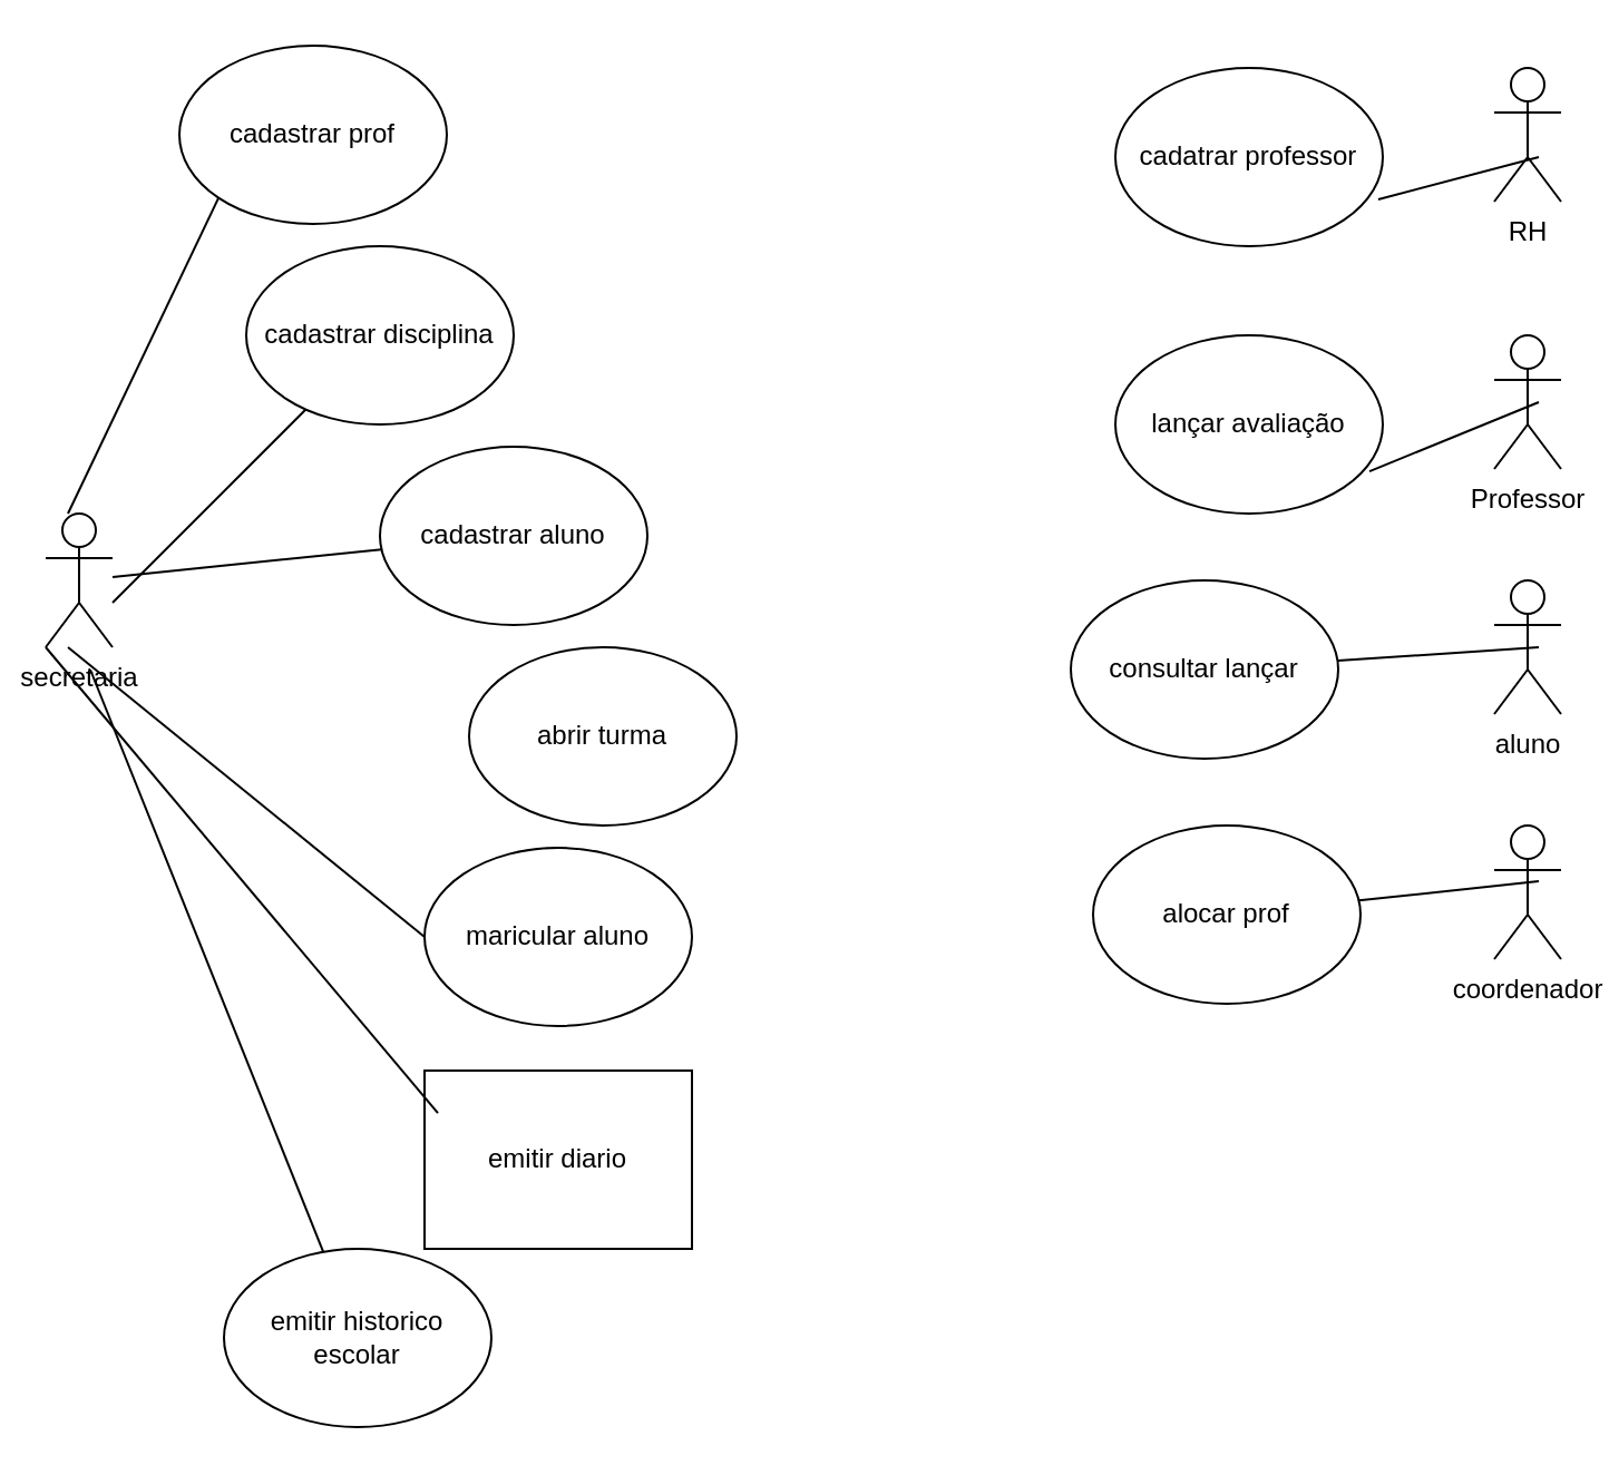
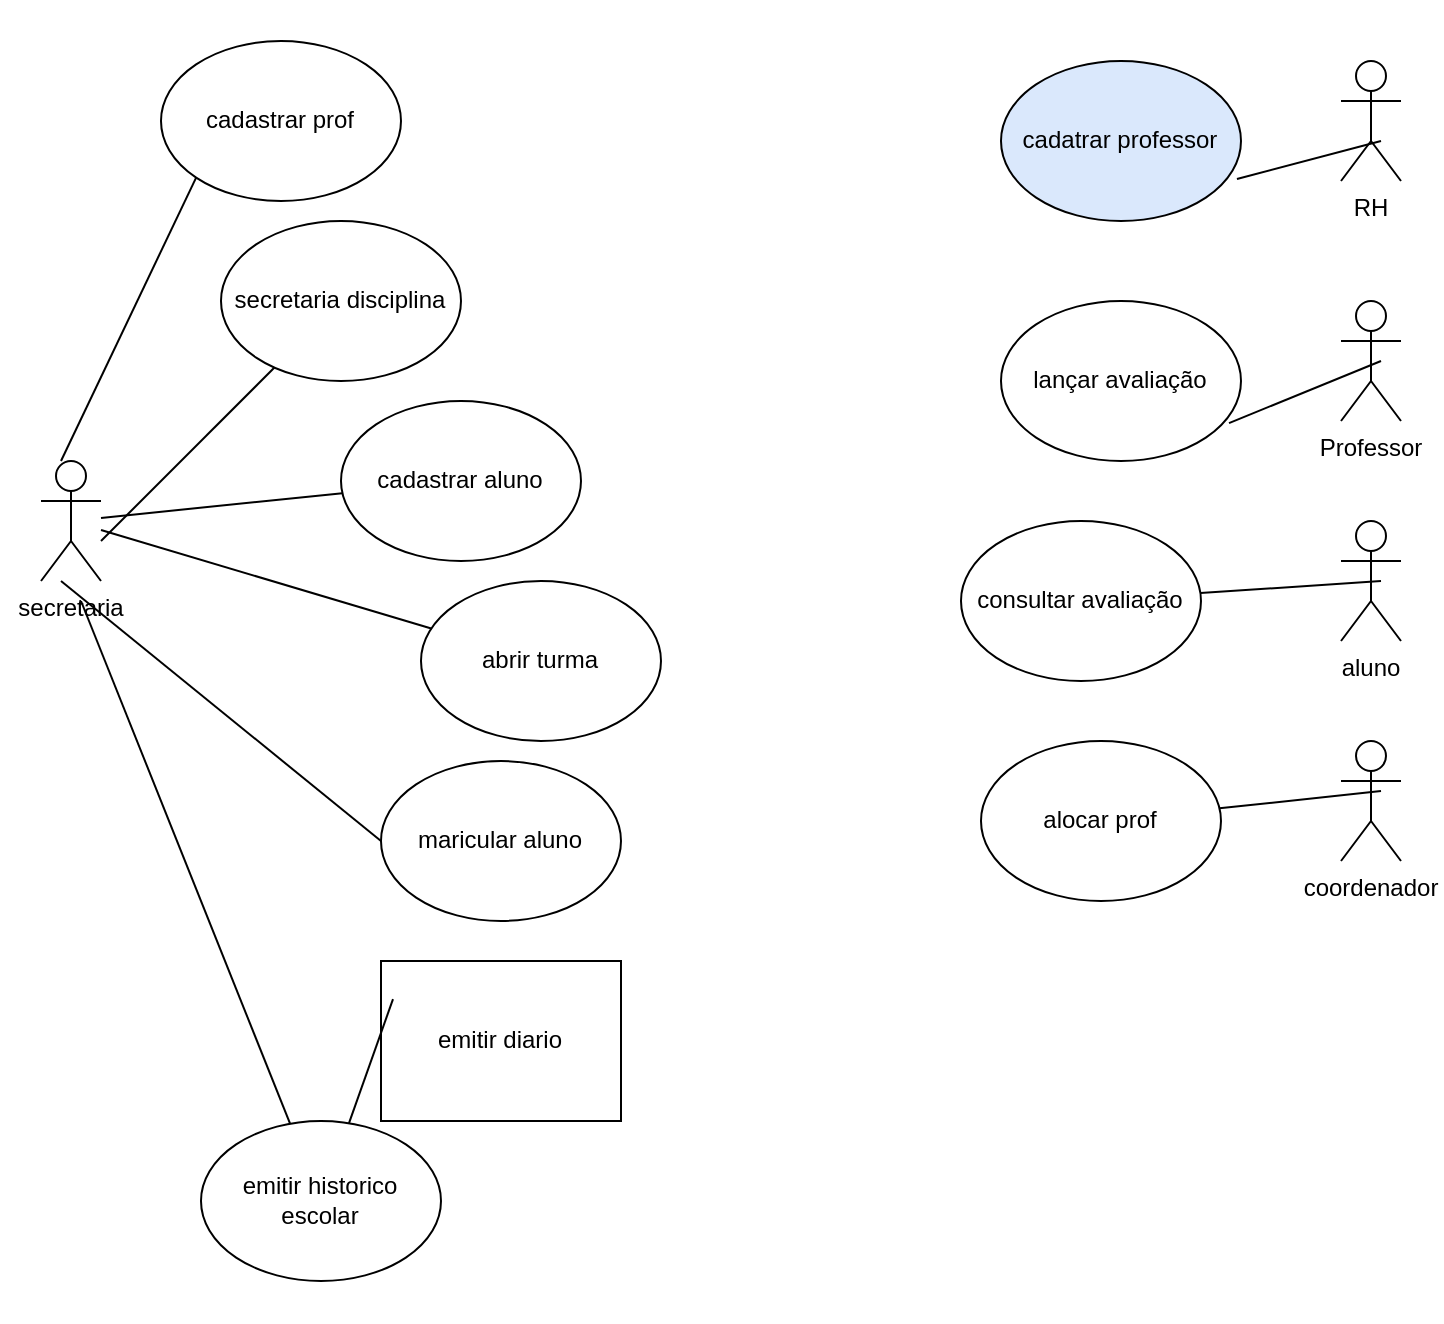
  <mxCell id="0" />
  <mxCell id="1" parent="0" />
  <mxCell id="2" value="secretaria" style="shape=umlActor;verticalLabelPosition=bottom;verticalAlign=top;html=1;outlineConnect=0;" parent="1" vertex="1"><mxGeometry x="20" y="230" width="30" height="60" as="geometry" /></mxCell>
  <mxCell id="3" value="cadastrar prof" style="ellipse;whiteSpace=wrap;html=1;" vertex="1" parent="1"><mxGeometry x="80" y="20" width="120" height="80" as="geometry" /></mxCell>
- <mxCell id="4" value="cadastrar disciplina" style="ellipse;whiteSpace=wrap;html=1;" vertex="1" parent="1"><mxGeometry x="110" y="110" width="120" height="80" as="geometry" /></mxCell>
+ <mxCell id="4" value="secretaria disciplina" style="ellipse;whiteSpace=wrap;html=1;" vertex="1" parent="1"><mxGeometry x="110" y="110" width="120" height="80" as="geometry" /></mxCell>
  <mxCell id="5" value="cadastrar aluno" style="ellipse;whiteSpace=wrap;html=1;" vertex="1" parent="1"><mxGeometry x="170" y="200" width="120" height="80" as="geometry" /></mxCell>
  <mxCell id="6" value="abrir turma" style="ellipse;whiteSpace=wrap;html=1;" vertex="1" parent="1"><mxGeometry x="210" y="290" width="120" height="80" as="geometry" /></mxCell>
  <mxCell id="7" value="maricular aluno" style="ellipse;whiteSpace=wrap;html=1;" vertex="1" parent="1"><mxGeometry x="190" y="380" width="120" height="80" as="geometry" /></mxCell>
  <mxCell id="8" value="" style="endArrow=none;html=1;rounded=0;entryX=0;entryY=1;entryDx=0;entryDy=0;" edge="1" parent="1" target="3"><mxGeometry width="50" height="50" relative="1" as="geometry"><mxPoint x="30" y="230" as="sourcePoint" /><mxPoint x="80" y="180" as="targetPoint" /></mxGeometry></mxCell>
  <mxCell id="9" value="" style="endArrow=none;html=1;rounded=0;" edge="1" parent="1" target="4"><mxGeometry width="50" height="50" relative="1" as="geometry"><mxPoint x="50" y="270" as="sourcePoint" /><mxPoint x="100" y="220" as="targetPoint" /></mxGeometry></mxCell>
  <mxCell id="10" value="" style="endArrow=none;html=1;rounded=0;" edge="1" parent="1" source="2" target="5"><mxGeometry width="50" height="50" relative="1" as="geometry"><mxPoint x="70" y="320" as="sourcePoint" /><mxPoint x="120" y="270" as="targetPoint" /></mxGeometry></mxCell>
+ <mxCell id="11" value="" style="endArrow=none;html=1;rounded=0;" edge="1" parent="1" source="6" target="2"><mxGeometry width="50" height="50" relative="1" as="geometry"><mxPoint x="80" y="400" as="sourcePoint" /><mxPoint x="130" y="350" as="targetPoint" /></mxGeometry></mxCell>
  <mxCell id="12" value="emitir diario" style="whiteSpace=wrap;html=1;rounded=0;" vertex="1" parent="1"><mxGeometry x="190" y="480" width="120" height="80" as="geometry" /></mxCell>
  <mxCell id="13" value="emitir historico escolar" style="ellipse;whiteSpace=wrap;html=1;" vertex="1" parent="1"><mxGeometry x="100" y="560" width="120" height="80" as="geometry" /></mxCell>
  <mxCell id="14" value="" style="endArrow=none;html=1;rounded=0;exitX=0;exitY=0.5;exitDx=0;exitDy=0;" edge="1" parent="1" source="7"><mxGeometry width="50" height="50" relative="1" as="geometry"><mxPoint x="-20" y="340" as="sourcePoint" /><mxPoint x="30" y="290" as="targetPoint" /></mxGeometry></mxCell>
- <mxCell id="15" value="" style="endArrow=none;html=1;rounded=0;exitX=0.05;exitY=0.238;exitDx=0;exitDy=0;exitPerimeter=0;entryX=0;entryY=1;entryDx=0;entryDy=0;entryPerimeter=0;" edge="1" parent="1" source="12" target="2"><mxGeometry width="50" height="50" relative="1" as="geometry"><mxPoint x="-20" y="355" as="sourcePoint" /><mxPoint x="90" y="617.97" as="targetPoint" /></mxGeometry></mxCell>
+ <mxCell id="15" value="" style="endArrow=none;html=1;rounded=0;exitX=0.05;exitY=0.238;exitDx=0;exitDy=0;exitPerimeter=0;" edge="1" parent="1" source="12" target="13"><mxGeometry width="50" height="50" relative="1" as="geometry"><mxPoint x="-20" y="355" as="sourcePoint" /><mxPoint x="90" y="617.97" as="targetPoint" /></mxGeometry></mxCell>
  <mxCell id="16" value="" style="endArrow=none;html=1;rounded=0;" edge="1" parent="1" target="13"><mxGeometry width="50" height="50" relative="1" as="geometry"><mxPoint x="40" y="300" as="sourcePoint" /><mxPoint x="160" y="705" as="targetPoint" /></mxGeometry></mxCell>
  <mxCell id="17" value="RH" style="shape=umlActor;verticalLabelPosition=bottom;verticalAlign=top;html=1;outlineConnect=0;" vertex="1" parent="1"><mxGeometry x="670" y="30" width="30" height="60" as="geometry" /></mxCell>
  <mxCell id="18" value="Professor" style="shape=umlActor;verticalLabelPosition=bottom;verticalAlign=top;html=1;outlineConnect=0;" vertex="1" parent="1"><mxGeometry x="670" y="150" width="30" height="60" as="geometry" /></mxCell>
  <mxCell id="19" value="aluno" style="shape=umlActor;verticalLabelPosition=bottom;verticalAlign=top;html=1;outlineConnect=0;" vertex="1" parent="1"><mxGeometry x="670" y="260" width="30" height="60" as="geometry" /></mxCell>
  <mxCell id="20" value="coordenador" style="shape=umlActor;verticalLabelPosition=bottom;verticalAlign=top;html=1;outlineConnect=0;" vertex="1" parent="1"><mxGeometry x="670" y="370" width="30" height="60" as="geometry" /></mxCell>
- <mxCell id="21" value="cadatrar professor" style="ellipse;whiteSpace=wrap;html=1;" vertex="1" parent="1"><mxGeometry x="500" y="30" width="120" height="80" as="geometry" /></mxCell>
+ <mxCell id="21" value="cadatrar professor" style="ellipse;whiteSpace=wrap;html=1;fillColor=#dae8fc;" vertex="1" parent="1"><mxGeometry x="500" y="30" width="120" height="80" as="geometry" /></mxCell>
  <mxCell id="22" value="lançar avaliação" style="ellipse;whiteSpace=wrap;html=1;" vertex="1" parent="1"><mxGeometry x="500" y="150" width="120" height="80" as="geometry" /></mxCell>
- <mxCell id="23" value="consultar lançar" style="ellipse;whiteSpace=wrap;html=1;" vertex="1" parent="1"><mxGeometry x="480" y="260" width="120" height="80" as="geometry" /></mxCell>
+ <mxCell id="23" value="consultar avaliação" style="ellipse;whiteSpace=wrap;html=1;" vertex="1" parent="1"><mxGeometry x="480" y="260" width="120" height="80" as="geometry" /></mxCell>
  <mxCell id="24" value="alocar prof" style="ellipse;whiteSpace=wrap;html=1;" vertex="1" parent="1"><mxGeometry x="490" y="370" width="120" height="80" as="geometry" /></mxCell>
  <mxCell id="25" value="" style="endArrow=none;html=1;rounded=0;exitX=0.983;exitY=0.738;exitDx=0;exitDy=0;exitPerimeter=0;" edge="1" parent="1" source="21"><mxGeometry width="50" height="50" relative="1" as="geometry"><mxPoint x="640" y="120" as="sourcePoint" /><mxPoint x="690" y="70" as="targetPoint" /></mxGeometry></mxCell>
  <mxCell id="26" value="" style="endArrow=none;html=1;rounded=0;exitX=0.95;exitY=0.763;exitDx=0;exitDy=0;exitPerimeter=0;" edge="1" parent="1" source="22"><mxGeometry width="50" height="50" relative="1" as="geometry"><mxPoint x="640" y="230" as="sourcePoint" /><mxPoint x="690" y="180" as="targetPoint" /></mxGeometry></mxCell>
  <mxCell id="27" value="" style="endArrow=none;html=1;rounded=0;" edge="1" parent="1" source="23"><mxGeometry width="50" height="50" relative="1" as="geometry"><mxPoint x="640" y="340" as="sourcePoint" /><mxPoint x="690" y="290" as="targetPoint" /></mxGeometry></mxCell>
  <mxCell id="28" value="" style="endArrow=none;html=1;rounded=0;" edge="1" parent="1" source="24"><mxGeometry width="50" height="50" relative="1" as="geometry"><mxPoint x="640" y="445" as="sourcePoint" /><mxPoint x="690" y="395" as="targetPoint" /></mxGeometry></mxCell>
